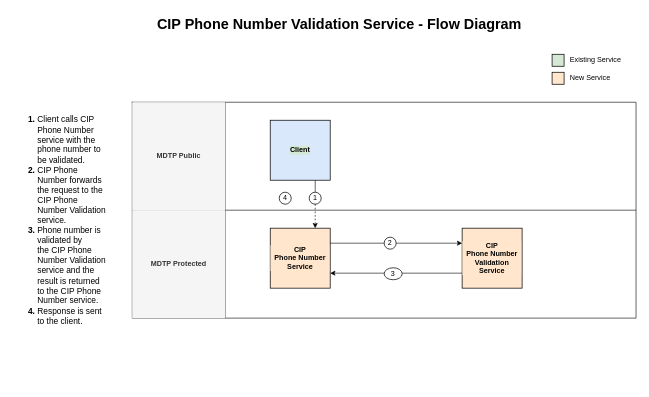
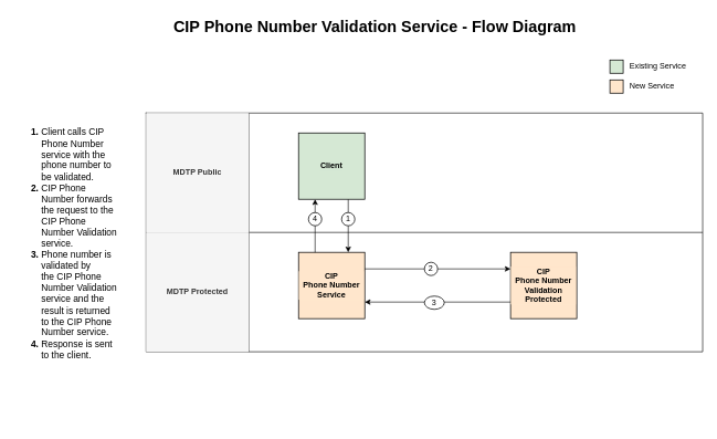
  <mxCell id="0" />
  <mxCell id="1" parent="0" />
  <mxCell id="2" value="" style="shape=table;html=1;whiteSpace=wrap;startSize=0;container=1;collapsible=0;childLayout=tableLayout;strokeColor=#000000;" parent="1" vertex="1"><mxGeometry x="220" y="170" width="840" height="360" as="geometry" /></mxCell>
  <mxCell id="3" value="" style="shape=tableRow;horizontal=0;startSize=0;swimlaneHead=0;swimlaneBody=0;top=0;left=0;bottom=0;right=0;collapsible=0;dropTarget=0;fillColor=none;points=[[0,0.5],[1,0.5]];portConstraint=eastwest;" parent="2" vertex="1"><mxGeometry width="840" height="180" as="geometry" /></mxCell>
  <mxCell id="4" value="&lt;b&gt;MDTP Public&lt;/b&gt;" style="shape=partialRectangle;html=1;whiteSpace=wrap;connectable=0;fillColor=#f5f5f5;top=0;left=0;bottom=0;right=0;overflow=hidden;fontColor=#333333;strokeColor=#000000;" parent="3" vertex="1"><mxGeometry width="155" height="180" as="geometry"><mxRectangle width="155" height="180" as="alternateBounds" /></mxGeometry></mxCell>
  <mxCell id="5" value="" style="shape=partialRectangle;html=1;whiteSpace=wrap;connectable=0;fillColor=none;top=0;left=0;bottom=0;right=0;overflow=hidden;strokeColor=#000000;" parent="3" vertex="1"><mxGeometry x="155" width="685" height="180" as="geometry"><mxRectangle width="685" height="180" as="alternateBounds" /></mxGeometry></mxCell>
  <mxCell id="6" value="" style="shape=tableRow;horizontal=0;startSize=0;swimlaneHead=0;swimlaneBody=0;top=0;left=0;bottom=0;right=0;collapsible=0;dropTarget=0;fillColor=none;points=[[0,0.5],[1,0.5]];portConstraint=eastwest;" parent="2" vertex="1"><mxGeometry y="180" width="840" height="180" as="geometry" /></mxCell>
  <mxCell id="7" value="&lt;b&gt;MDTP Protected&lt;/b&gt;" style="shape=partialRectangle;html=1;whiteSpace=wrap;connectable=0;fillColor=#f5f5f5;top=0;left=0;bottom=0;right=0;overflow=hidden;fontColor=#333333;strokeColor=#000000;" parent="6" vertex="1"><mxGeometry width="155" height="180" as="geometry"><mxRectangle width="155" height="180" as="alternateBounds" /></mxGeometry></mxCell>
  <mxCell id="8" value="" style="shape=partialRectangle;html=1;whiteSpace=wrap;connectable=0;fillColor=none;top=0;left=0;bottom=0;right=0;overflow=hidden;strokeColor=#000000;" parent="6" vertex="1"><mxGeometry x="155" width="685" height="180" as="geometry"><mxRectangle width="685" height="180" as="alternateBounds" /></mxGeometry></mxCell>
- <mxCell id="9" value="Client" style="whiteSpace=wrap;html=1;aspect=fixed;labelBackgroundColor=#D5E8D4;fillColor=#dae8fc;strokeColor=#000000;fontStyle=1;strokeWidth=1.2;" parent="1" vertex="1"><mxGeometry x="450" y="200" width="100" height="100" as="geometry" /></mxCell>
+ <mxCell id="9" value="Client" style="whiteSpace=wrap;html=1;aspect=fixed;labelBackgroundColor=#D5E8D4;fillColor=#d5e8d4;strokeColor=#000000;fontStyle=1;strokeWidth=1.2;" parent="1" vertex="1"><mxGeometry x="450" y="200" width="100" height="100" as="geometry" /></mxCell>
  <mxCell id="10" value="CIP &lt;br&gt;Phone Number Service" style="whiteSpace=wrap;html=1;aspect=fixed;labelBackgroundColor=#FFE6CC;fillColor=#FFE6CC;strokeColor=#000000;fontStyle=1;strokeWidth=1.2;" parent="1" vertex="1"><mxGeometry x="450" y="380" width="100" height="100" as="geometry" /></mxCell>
- <mxCell id="11" value="CIP&lt;br&gt;Phone Number&lt;br&gt;Validation Service" style="whiteSpace=wrap;html=1;aspect=fixed;labelBackgroundColor=#FFE6CC;fillColor=#FFE6CC;strokeColor=#000000;fontStyle=1;strokeWidth=1.2;" parent="1" vertex="1"><mxGeometry x="770" y="380" width="100" height="100" as="geometry" /></mxCell>
+ <mxCell id="11" value="CIP&lt;br&gt;Phone Number&lt;br&gt;Validation Protected" style="whiteSpace=wrap;html=1;aspect=fixed;labelBackgroundColor=#FFE6CC;fillColor=#FFE6CC;strokeColor=#000000;fontStyle=1;strokeWidth=1.2;" parent="1" vertex="1"><mxGeometry x="770" y="380" width="100" height="100" as="geometry" /></mxCell>
  <mxCell id="12" value="Existing Service" style="html=1;aspect=fixed;labelBackgroundColor=none;strokeColor=#000000;strokeWidth=1.2;labelPosition=right;verticalLabelPosition=middle;align=left;verticalAlign=middle;fillColor=#D5E8D4;spacing=10;" parent="1" vertex="1"><mxGeometry x="920" y="90" width="20" height="20" as="geometry" /></mxCell>
  <mxCell id="13" value="New Service" style="html=1;aspect=fixed;labelBackgroundColor=none;strokeColor=#000000;strokeWidth=1.2;labelPosition=right;verticalLabelPosition=middle;align=left;verticalAlign=middle;fillColor=#ffe6cc;spacing=10;" parent="1" vertex="1"><mxGeometry x="920" y="120" width="20" height="20" as="geometry" /></mxCell>
  <mxCell id="14" value="&lt;ol style=&quot;font-size: 14px;&quot;&gt;&lt;li&gt;&lt;span style=&quot;font-weight: normal; background-color: initial;&quot;&gt;Client calls CIP Phone Number service with the phone number to be validated.&lt;/span&gt;&lt;/li&gt;&lt;li&gt;&lt;span style=&quot;font-weight: normal; background-color: initial;&quot;&gt;CIP Phone Number forwards the request to the CIP Phone Number Validation service.&amp;nbsp;&lt;/span&gt;&lt;span style=&quot;font-weight: normal;&quot;&gt;&lt;span style=&quot;background-color: initial;&quot;&gt;&amp;nbsp;&lt;/span&gt;&lt;/span&gt;&lt;/li&gt;&lt;li&gt;&lt;span style=&quot;font-weight: normal;&quot;&gt;Phone number is validated by the&amp;nbsp;CIP Phone Number Validation service and the result is returned to the CIP Phone Number service.&lt;/span&gt;&lt;/li&gt;&lt;li&gt;&lt;span style=&quot;font-weight: normal;&quot;&gt;Response is sent to the client.&lt;/span&gt;&lt;/li&gt;&lt;/ol&gt;" style="text;strokeColor=none;fillColor=none;html=1;verticalAlign=top;overflow=hidden;labelBackgroundColor=none;fontStyle=1;horizontal=1;whiteSpace=wrap;" parent="1" vertex="1"><mxGeometry x="20" y="170" width="160" height="470" as="geometry" /></mxCell>
  <mxCell id="15" value="" style="endArrow=none;html=1;rounded=0;exitX=0.75;exitY=1;exitDx=0;exitDy=0;entryX=0.5;entryY=0;entryDx=0;entryDy=0;" parent="1" source="9" target="23" edge="1"><mxGeometry width="50" height="50" relative="1" as="geometry"><mxPoint x="-9" y="30" as="sourcePoint" /><mxPoint x="-9" y="120" as="targetPoint" /></mxGeometry></mxCell>
  <mxCell id="16" value="" style="endArrow=classic;html=1;rounded=0;entryX=0;entryY=0.25;entryDx=0;entryDy=0;exitX=1;exitY=0.5;exitDx=0;exitDy=0;startArrow=none;" parent="1" source="18" target="11" edge="1"><mxGeometry width="50" height="50" relative="1" as="geometry"><mxPoint x="-60" y="60" as="sourcePoint" /><mxPoint x="-10" y="20" as="targetPoint" /></mxGeometry></mxCell>
  <mxCell id="17" value="CIP Phone Number Validation Service - Flow Diagram" style="text;strokeColor=none;fillColor=none;html=1;fontSize=24;fontStyle=1;verticalAlign=middle;align=center;labelBackgroundColor=none;" parent="1" vertex="1"><mxGeometry x="515" y="20" width="100" height="40" as="geometry" /></mxCell>
  <mxCell id="18" value="2" style="ellipse;whiteSpace=wrap;html=1;aspect=fixed;labelBackgroundColor=none;strokeColor=#000000;strokeWidth=1.2;fillColor=none;" parent="1" vertex="1"><mxGeometry x="640" y="395" width="20" height="20" as="geometry" /></mxCell>
  <mxCell id="19" value="" style="endArrow=none;html=1;rounded=0;entryX=0;entryY=0.5;entryDx=0;entryDy=0;exitX=1;exitY=0.25;exitDx=0;exitDy=0;" parent="1" source="10" target="18" edge="1"><mxGeometry width="50" height="50" relative="1" as="geometry"><mxPoint x="540" y="430" as="sourcePoint" /><mxPoint x="640" y="430" as="targetPoint" /></mxGeometry></mxCell>
  <mxCell id="20" value="" style="endArrow=classic;html=1;rounded=0;exitX=0;exitY=0.75;exitDx=0;exitDy=0;entryX=1;entryY=0.75;entryDx=0;entryDy=0;" edge="1" parent="1" source="11" target="10"><mxGeometry width="50" height="50" relative="1" as="geometry"><mxPoint x="540" y="360" as="sourcePoint" /><mxPoint x="590" y="310" as="targetPoint" /></mxGeometry></mxCell>
- <mxCell id="22" value="" style="endArrow=classic;html=1;rounded=0;exitX=0.5;exitY=1;exitDx=0;exitDy=0;startArrow=none;entryX=0.75;entryY=0;entryDx=0;entryDy=0;dashed=1;" parent="1" source="23" edge="1" target="10"><mxGeometry width="50" height="50" relative="1" as="geometry"><mxPoint x="501" y="300" as="sourcePoint" /><mxPoint x="500" y="380" as="targetPoint" /></mxGeometry></mxCell>
+ <mxCell id="21" value="" style="endArrow=classic;html=1;rounded=0;entryX=0.25;entryY=1;entryDx=0;entryDy=0;exitX=0.25;exitY=0;exitDx=0;exitDy=0;" edge="1" parent="1" source="10" target="9"><mxGeometry width="50" height="50" relative="1" as="geometry"><mxPoint x="540" y="360" as="sourcePoint" /><mxPoint x="590" y="310" as="targetPoint" /></mxGeometry></mxCell>
+ <mxCell id="22" value="" style="endArrow=classic;html=1;rounded=0;exitX=0.5;exitY=1;exitDx=0;exitDy=0;startArrow=none;entryX=0.75;entryY=0;entryDx=0;entryDy=0;" parent="1" source="23" edge="1" target="10"><mxGeometry width="50" height="50" relative="1" as="geometry"><mxPoint x="501" y="300" as="sourcePoint" /><mxPoint x="500" y="380" as="targetPoint" /></mxGeometry></mxCell>
  <mxCell id="23" value="1" style="ellipse;whiteSpace=wrap;html=1;aspect=fixed;labelBackgroundColor=none;strokeColor=#000000;strokeWidth=1.2;fillColor=none;" parent="1" vertex="1"><mxGeometry x="515" y="320" width="20" height="20" as="geometry" /></mxCell>
  <mxCell id="24" value="3" style="ellipse;whiteSpace=wrap;html=1;aspect=fixed;labelBackgroundColor=none;strokeColor=#000000;strokeWidth=1.2;fillColor=default;" vertex="1" parent="1"><mxGeometry x="640" y="446" width="30" height="20" as="geometry" /></mxCell>
  <mxCell id="25" value="4" style="ellipse;whiteSpace=wrap;html=1;aspect=fixed;labelBackgroundColor=none;strokeColor=#000000;strokeWidth=1.2;fillColor=default;" vertex="1" parent="1"><mxGeometry x="465" y="320" width="20" height="20" as="geometry" /></mxCell>
